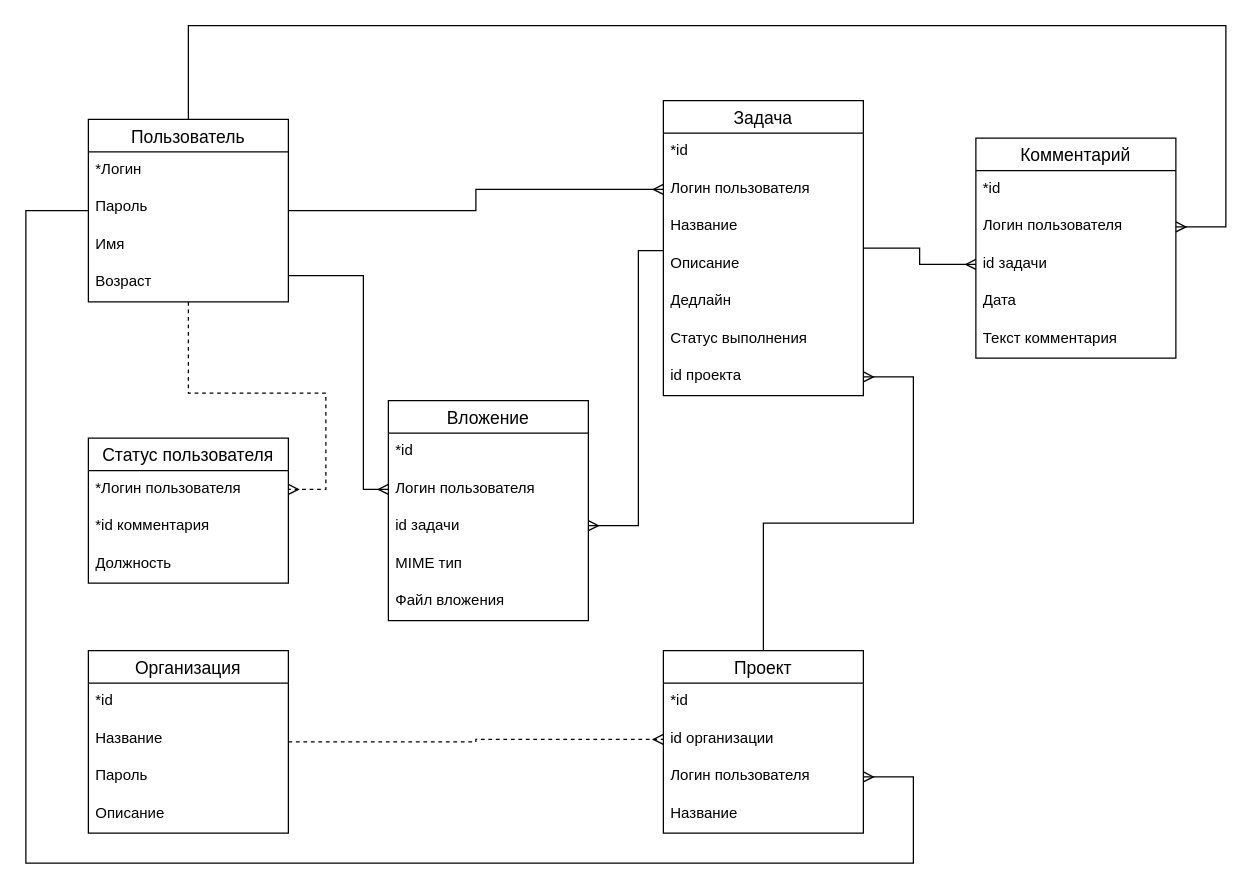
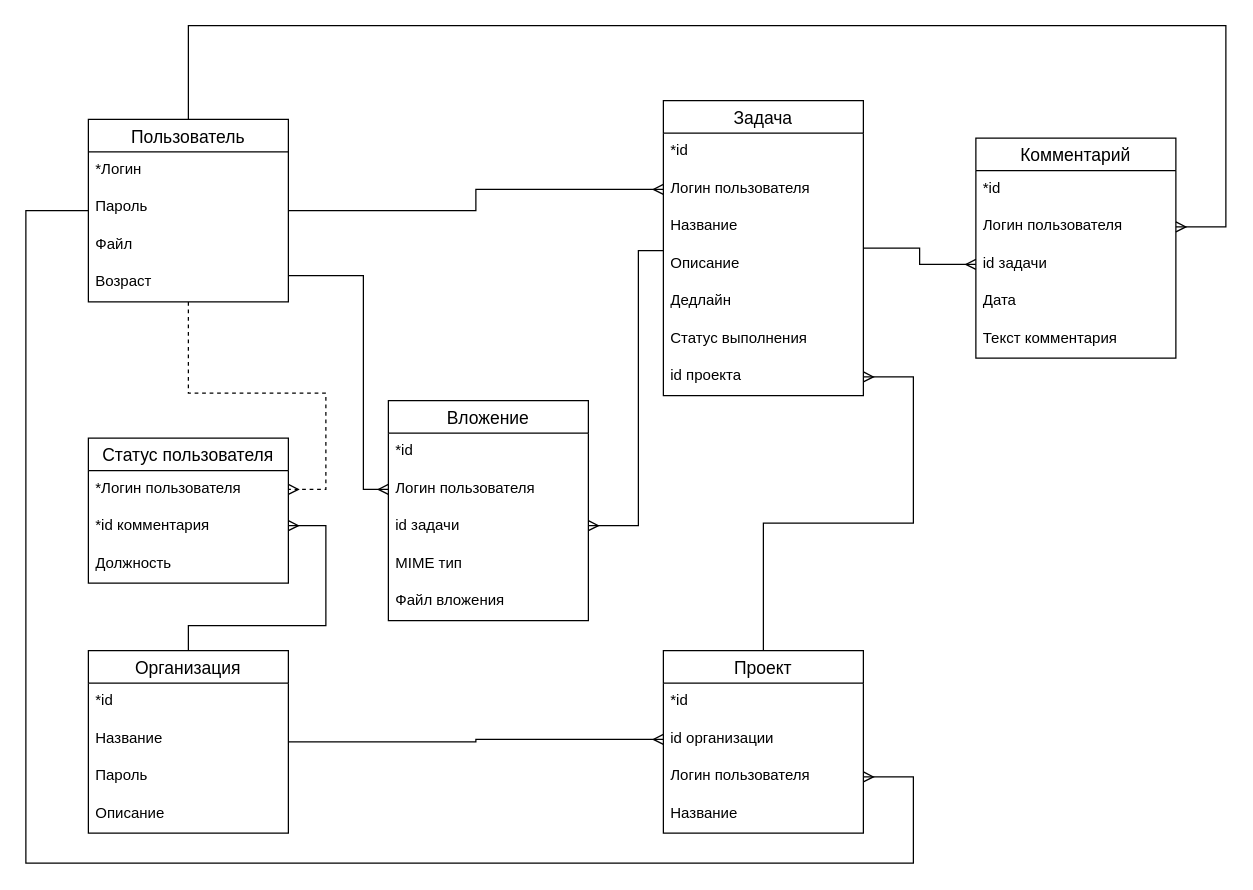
  <mxCell id="0" />
  <mxCell id="1" parent="0" />
  <mxCell id="2" value="Пользователь" style="swimlane;fontStyle=0;childLayout=stackLayout;horizontal=1;startSize=26;horizontalStack=0;resizeParent=1;resizeParentMax=0;resizeLast=0;collapsible=1;marginBottom=0;align=center;fontSize=14;" vertex="1" parent="1"><mxGeometry x="70" y="95" width="160" height="146" as="geometry" /></mxCell>
  <mxCell id="3" value="*Логин" style="text;strokeColor=none;fillColor=none;spacingLeft=4;spacingRight=4;overflow=hidden;rotatable=0;points=[[0,0.5],[1,0.5]];portConstraint=eastwest;fontSize=12;whiteSpace=wrap;html=1;" vertex="1" parent="2"><mxGeometry y="26" width="160" height="30" as="geometry" /></mxCell>
  <mxCell id="4" value="Пароль" style="text;strokeColor=none;fillColor=none;spacingLeft=4;spacingRight=4;overflow=hidden;rotatable=0;points=[[0,0.5],[1,0.5]];portConstraint=eastwest;fontSize=12;whiteSpace=wrap;html=1;" vertex="1" parent="2"><mxGeometry y="56" width="160" height="30" as="geometry" /></mxCell>
- <mxCell id="5" value="Имя" style="text;strokeColor=none;fillColor=none;spacingLeft=4;spacingRight=4;overflow=hidden;rotatable=0;points=[[0,0.5],[1,0.5]];portConstraint=eastwest;fontSize=12;whiteSpace=wrap;html=1;" vertex="1" parent="2"><mxGeometry y="86" width="160" height="30" as="geometry" /></mxCell>
+ <mxCell id="5" value="Файл" style="text;strokeColor=none;fillColor=none;spacingLeft=4;spacingRight=4;overflow=hidden;rotatable=0;points=[[0,0.5],[1,0.5]];portConstraint=eastwest;fontSize=12;whiteSpace=wrap;html=1;" vertex="1" parent="2"><mxGeometry y="86" width="160" height="30" as="geometry" /></mxCell>
  <mxCell id="6" value="Возраст" style="text;strokeColor=none;fillColor=none;spacingLeft=4;spacingRight=4;overflow=hidden;rotatable=0;points=[[0,0.5],[1,0.5]];portConstraint=eastwest;fontSize=12;whiteSpace=wrap;html=1;" vertex="1" parent="2"><mxGeometry y="116" width="160" height="30" as="geometry" /></mxCell>
  <mxCell id="7" value="Организация" style="swimlane;fontStyle=0;childLayout=stackLayout;horizontal=1;startSize=26;horizontalStack=0;resizeParent=1;resizeParentMax=0;resizeLast=0;collapsible=1;marginBottom=0;align=center;fontSize=14;" vertex="1" parent="1"><mxGeometry x="70" y="520" width="160" height="146" as="geometry" /></mxCell>
  <mxCell id="8" value="*id" style="text;strokeColor=none;fillColor=none;spacingLeft=4;spacingRight=4;overflow=hidden;rotatable=0;points=[[0,0.5],[1,0.5]];portConstraint=eastwest;fontSize=12;whiteSpace=wrap;html=1;" vertex="1" parent="7"><mxGeometry y="26" width="160" height="30" as="geometry" /></mxCell>
  <mxCell id="9" value="Название" style="text;strokeColor=none;fillColor=none;spacingLeft=4;spacingRight=4;overflow=hidden;rotatable=0;points=[[0,0.5],[1,0.5]];portConstraint=eastwest;fontSize=12;whiteSpace=wrap;html=1;" vertex="1" parent="7"><mxGeometry y="56" width="160" height="30" as="geometry" /></mxCell>
  <mxCell id="10" value="Пароль" style="text;strokeColor=none;fillColor=none;spacingLeft=4;spacingRight=4;overflow=hidden;rotatable=0;points=[[0,0.5],[1,0.5]];portConstraint=eastwest;fontSize=12;whiteSpace=wrap;html=1;" vertex="1" parent="7"><mxGeometry y="86" width="160" height="30" as="geometry" /></mxCell>
  <mxCell id="11" value="Описание" style="text;strokeColor=none;fillColor=none;spacingLeft=4;spacingRight=4;overflow=hidden;rotatable=0;points=[[0,0.5],[1,0.5]];portConstraint=eastwest;fontSize=12;whiteSpace=wrap;html=1;" vertex="1" parent="7"><mxGeometry y="116" width="160" height="30" as="geometry" /></mxCell>
  <mxCell id="12" value="Задача" style="swimlane;fontStyle=0;childLayout=stackLayout;horizontal=1;startSize=26;horizontalStack=0;resizeParent=1;resizeParentMax=0;resizeLast=0;collapsible=1;marginBottom=0;align=center;fontSize=14;" vertex="1" parent="1"><mxGeometry x="530" y="80" width="160" height="236" as="geometry" /></mxCell>
  <mxCell id="13" value="*id" style="text;strokeColor=none;fillColor=none;spacingLeft=4;spacingRight=4;overflow=hidden;rotatable=0;points=[[0,0.5],[1,0.5]];portConstraint=eastwest;fontSize=12;whiteSpace=wrap;html=1;" vertex="1" parent="12"><mxGeometry y="26" width="160" height="30" as="geometry" /></mxCell>
  <mxCell id="14" value="Логин пользователя" style="text;strokeColor=none;fillColor=none;spacingLeft=4;spacingRight=4;overflow=hidden;rotatable=0;points=[[0,0.5],[1,0.5]];portConstraint=eastwest;fontSize=12;whiteSpace=wrap;html=1;" vertex="1" parent="12"><mxGeometry y="56" width="160" height="30" as="geometry" /></mxCell>
  <mxCell id="15" value="Название" style="text;strokeColor=none;fillColor=none;spacingLeft=4;spacingRight=4;overflow=hidden;rotatable=0;points=[[0,0.5],[1,0.5]];portConstraint=eastwest;fontSize=12;whiteSpace=wrap;html=1;" vertex="1" parent="12"><mxGeometry y="86" width="160" height="30" as="geometry" /></mxCell>
  <mxCell id="16" value="Описание" style="text;strokeColor=none;fillColor=none;spacingLeft=4;spacingRight=4;overflow=hidden;rotatable=0;points=[[0,0.5],[1,0.5]];portConstraint=eastwest;fontSize=12;whiteSpace=wrap;html=1;" vertex="1" parent="12"><mxGeometry y="116" width="160" height="30" as="geometry" /></mxCell>
  <mxCell id="17" value="Дедлайн" style="text;strokeColor=none;fillColor=none;spacingLeft=4;spacingRight=4;overflow=hidden;rotatable=0;points=[[0,0.5],[1,0.5]];portConstraint=eastwest;fontSize=12;whiteSpace=wrap;html=1;" vertex="1" parent="12"><mxGeometry y="146" width="160" height="30" as="geometry" /></mxCell>
  <mxCell id="18" value="Статус выполнения" style="text;strokeColor=none;fillColor=none;spacingLeft=4;spacingRight=4;overflow=hidden;rotatable=0;points=[[0,0.5],[1,0.5]];portConstraint=eastwest;fontSize=12;whiteSpace=wrap;html=1;" vertex="1" parent="12"><mxGeometry y="176" width="160" height="30" as="geometry" /></mxCell>
  <mxCell id="19" value="id проекта" style="text;strokeColor=none;fillColor=none;spacingLeft=4;spacingRight=4;overflow=hidden;rotatable=0;points=[[0,0.5],[1,0.5]];portConstraint=eastwest;fontSize=12;whiteSpace=wrap;html=1;" vertex="1" parent="12"><mxGeometry y="206" width="160" height="30" as="geometry" /></mxCell>
  <mxCell id="20" value="Комментарий" style="swimlane;fontStyle=0;childLayout=stackLayout;horizontal=1;startSize=26;horizontalStack=0;resizeParent=1;resizeParentMax=0;resizeLast=0;collapsible=1;marginBottom=0;align=center;fontSize=14;" vertex="1" parent="1"><mxGeometry x="780" y="110" width="160" height="176" as="geometry" /></mxCell>
  <mxCell id="21" value="*id" style="text;strokeColor=none;fillColor=none;spacingLeft=4;spacingRight=4;overflow=hidden;rotatable=0;points=[[0,0.5],[1,0.5]];portConstraint=eastwest;fontSize=12;whiteSpace=wrap;html=1;" vertex="1" parent="20"><mxGeometry y="26" width="160" height="30" as="geometry" /></mxCell>
  <mxCell id="22" value="Логин пользователя" style="text;strokeColor=none;fillColor=none;spacingLeft=4;spacingRight=4;overflow=hidden;rotatable=0;points=[[0,0.5],[1,0.5]];portConstraint=eastwest;fontSize=12;whiteSpace=wrap;html=1;" vertex="1" parent="20"><mxGeometry y="56" width="160" height="30" as="geometry" /></mxCell>
  <mxCell id="23" value="id задачи" style="text;strokeColor=none;fillColor=none;spacingLeft=4;spacingRight=4;overflow=hidden;rotatable=0;points=[[0,0.5],[1,0.5]];portConstraint=eastwest;fontSize=12;whiteSpace=wrap;html=1;" vertex="1" parent="20"><mxGeometry y="86" width="160" height="30" as="geometry" /></mxCell>
  <mxCell id="24" value="Дата" style="text;strokeColor=none;fillColor=none;spacingLeft=4;spacingRight=4;overflow=hidden;rotatable=0;points=[[0,0.5],[1,0.5]];portConstraint=eastwest;fontSize=12;whiteSpace=wrap;html=1;" vertex="1" parent="20"><mxGeometry y="116" width="160" height="30" as="geometry" /></mxCell>
  <mxCell id="25" value="Текст комментария" style="text;strokeColor=none;fillColor=none;spacingLeft=4;spacingRight=4;overflow=hidden;rotatable=0;points=[[0,0.5],[1,0.5]];portConstraint=eastwest;fontSize=12;whiteSpace=wrap;html=1;" vertex="1" parent="20"><mxGeometry y="146" width="160" height="30" as="geometry" /></mxCell>
  <mxCell id="26" value="Вложение" style="swimlane;fontStyle=0;childLayout=stackLayout;horizontal=1;startSize=26;horizontalStack=0;resizeParent=1;resizeParentMax=0;resizeLast=0;collapsible=1;marginBottom=0;align=center;fontSize=14;" vertex="1" parent="1"><mxGeometry x="310" y="320" width="160" height="176" as="geometry" /></mxCell>
  <mxCell id="27" value="*id" style="text;strokeColor=none;fillColor=none;spacingLeft=4;spacingRight=4;overflow=hidden;rotatable=0;points=[[0,0.5],[1,0.5]];portConstraint=eastwest;fontSize=12;whiteSpace=wrap;html=1;" vertex="1" parent="26"><mxGeometry y="26" width="160" height="30" as="geometry" /></mxCell>
  <mxCell id="28" value="Логин пользователя" style="text;strokeColor=none;fillColor=none;spacingLeft=4;spacingRight=4;overflow=hidden;rotatable=0;points=[[0,0.5],[1,0.5]];portConstraint=eastwest;fontSize=12;whiteSpace=wrap;html=1;" vertex="1" parent="26"><mxGeometry y="56" width="160" height="30" as="geometry" /></mxCell>
  <mxCell id="29" value="id задачи" style="text;strokeColor=none;fillColor=none;spacingLeft=4;spacingRight=4;overflow=hidden;rotatable=0;points=[[0,0.5],[1,0.5]];portConstraint=eastwest;fontSize=12;whiteSpace=wrap;html=1;" vertex="1" parent="26"><mxGeometry y="86" width="160" height="30" as="geometry" /></mxCell>
  <mxCell id="30" value="MIME тип" style="text;strokeColor=none;fillColor=none;spacingLeft=4;spacingRight=4;overflow=hidden;rotatable=0;points=[[0,0.5],[1,0.5]];portConstraint=eastwest;fontSize=12;whiteSpace=wrap;html=1;" vertex="1" parent="26"><mxGeometry y="116" width="160" height="30" as="geometry" /></mxCell>
  <mxCell id="31" value="Файл вложения" style="text;strokeColor=none;fillColor=none;spacingLeft=4;spacingRight=4;overflow=hidden;rotatable=0;points=[[0,0.5],[1,0.5]];portConstraint=eastwest;fontSize=12;whiteSpace=wrap;html=1;" vertex="1" parent="26"><mxGeometry y="146" width="160" height="30" as="geometry" /></mxCell>
  <mxCell id="32" value="Проект" style="swimlane;fontStyle=0;childLayout=stackLayout;horizontal=1;startSize=26;horizontalStack=0;resizeParent=1;resizeParentMax=0;resizeLast=0;collapsible=1;marginBottom=0;align=center;fontSize=14;" vertex="1" parent="1"><mxGeometry x="530" y="520" width="160" height="146" as="geometry" /></mxCell>
  <mxCell id="33" value="*id" style="text;strokeColor=none;fillColor=none;spacingLeft=4;spacingRight=4;overflow=hidden;rotatable=0;points=[[0,0.5],[1,0.5]];portConstraint=eastwest;fontSize=12;whiteSpace=wrap;html=1;" vertex="1" parent="32"><mxGeometry y="26" width="160" height="30" as="geometry" /></mxCell>
  <mxCell id="34" value="id организации" style="text;strokeColor=none;fillColor=none;spacingLeft=4;spacingRight=4;overflow=hidden;rotatable=0;points=[[0,0.5],[1,0.5]];portConstraint=eastwest;fontSize=12;whiteSpace=wrap;html=1;" vertex="1" parent="32"><mxGeometry y="56" width="160" height="30" as="geometry" /></mxCell>
  <mxCell id="35" value="Логин пользователя" style="text;strokeColor=none;fillColor=none;spacingLeft=4;spacingRight=4;overflow=hidden;rotatable=0;points=[[0,0.5],[1,0.5]];portConstraint=eastwest;fontSize=12;whiteSpace=wrap;html=1;" vertex="1" parent="32"><mxGeometry y="86" width="160" height="30" as="geometry" /></mxCell>
  <mxCell id="36" value="Название" style="text;strokeColor=none;fillColor=none;spacingLeft=4;spacingRight=4;overflow=hidden;rotatable=0;points=[[0,0.5],[1,0.5]];portConstraint=eastwest;fontSize=12;whiteSpace=wrap;html=1;" vertex="1" parent="32"><mxGeometry y="116" width="160" height="30" as="geometry" /></mxCell>
- <mxCell id="37" value="" style="edgeStyle=orthogonalEdgeStyle;fontSize=12;html=1;endArrow=ERmany;rounded=0;dashed=1;" edge="1" parent="1" source="7" target="34"><mxGeometry width="100" height="100" relative="1" as="geometry"><mxPoint x="630" y="500" as="sourcePoint" /><mxPoint x="730" y="400" as="targetPoint" /></mxGeometry></mxCell>
+ <mxCell id="37" value="" style="edgeStyle=orthogonalEdgeStyle;fontSize=12;html=1;endArrow=ERmany;rounded=0;" edge="1" parent="1" source="7" target="34"><mxGeometry width="100" height="100" relative="1" as="geometry"><mxPoint x="630" y="500" as="sourcePoint" /><mxPoint x="730" y="400" as="targetPoint" /></mxGeometry></mxCell>
  <mxCell id="38" value="" style="fontSize=12;html=1;endArrow=ERmany;rounded=0;edgeStyle=orthogonalEdgeStyle;" edge="1" parent="1" source="32" target="19"><mxGeometry width="100" height="100" relative="1" as="geometry"><mxPoint x="670" y="360" as="sourcePoint" /><mxPoint x="770" y="260" as="targetPoint" /><Array as="points"><mxPoint x="610" y="418" /><mxPoint x="730" y="418" /><mxPoint x="730" y="301" /></Array></mxGeometry></mxCell>
  <mxCell id="39" value="" style="edgeStyle=orthogonalEdgeStyle;fontSize=12;html=1;endArrow=ERmany;rounded=0;" edge="1" parent="1" source="12" target="23"><mxGeometry width="100" height="100" relative="1" as="geometry"><mxPoint x="670" y="360" as="sourcePoint" /><mxPoint x="770" y="260" as="targetPoint" /></mxGeometry></mxCell>
  <mxCell id="40" value="" style="edgeStyle=orthogonalEdgeStyle;fontSize=12;html=1;endArrow=ERmany;rounded=0;" edge="1" parent="1" source="2" target="35"><mxGeometry width="100" height="100" relative="1" as="geometry"><mxPoint x="10" y="420" as="sourcePoint" /><mxPoint x="110" y="320" as="targetPoint" /><Array as="points"><mxPoint x="20" y="168" /><mxPoint x="20" y="690" /><mxPoint x="730" y="690" /><mxPoint x="730" y="621" /></Array></mxGeometry></mxCell>
  <mxCell id="41" value="" style="edgeStyle=orthogonalEdgeStyle;fontSize=12;html=1;endArrow=ERmany;rounded=0;" edge="1" parent="1" source="2" target="22"><mxGeometry width="100" height="100" relative="1" as="geometry"><mxPoint x="430" y="80" as="sourcePoint" /><mxPoint x="530" y="-20" as="targetPoint" /><Array as="points"><mxPoint x="150" y="20" /><mxPoint x="980" y="20" /><mxPoint x="980" y="181" /></Array></mxGeometry></mxCell>
  <mxCell id="42" value="" style="edgeStyle=orthogonalEdgeStyle;fontSize=12;html=1;endArrow=ERmany;rounded=0;" edge="1" parent="1" source="2" target="14"><mxGeometry width="100" height="100" relative="1" as="geometry"><mxPoint x="390" y="360" as="sourcePoint" /><mxPoint x="300" y="168" as="targetPoint" /></mxGeometry></mxCell>
  <mxCell id="43" value="" style="edgeStyle=orthogonalEdgeStyle;fontSize=12;html=1;endArrow=ERmany;startArrow=none;rounded=0;startFill=0;" edge="1" parent="1" source="12" target="29"><mxGeometry width="100" height="100" relative="1" as="geometry"><mxPoint x="390" y="350" as="sourcePoint" /><mxPoint x="490" y="250" as="targetPoint" /><Array as="points"><mxPoint x="510" y="200" /><mxPoint x="510" y="420" /></Array></mxGeometry></mxCell>
  <mxCell id="44" value="Статус пользователя" style="swimlane;fontStyle=0;childLayout=stackLayout;horizontal=1;startSize=26;horizontalStack=0;resizeParent=1;resizeParentMax=0;resizeLast=0;collapsible=1;marginBottom=0;align=center;fontSize=14;" vertex="1" parent="1"><mxGeometry x="70" y="350" width="160" height="116" as="geometry" /></mxCell>
  <mxCell id="45" value="*Логин пользователя" style="text;strokeColor=none;fillColor=none;spacingLeft=4;spacingRight=4;overflow=hidden;rotatable=0;points=[[0,0.5],[1,0.5]];portConstraint=eastwest;fontSize=12;whiteSpace=wrap;html=1;" vertex="1" parent="44"><mxGeometry y="26" width="160" height="30" as="geometry" /></mxCell>
  <mxCell id="46" value="*id комментария" style="text;strokeColor=none;fillColor=none;spacingLeft=4;spacingRight=4;overflow=hidden;rotatable=0;points=[[0,0.5],[1,0.5]];portConstraint=eastwest;fontSize=12;whiteSpace=wrap;html=1;" vertex="1" parent="44"><mxGeometry y="56" width="160" height="30" as="geometry" /></mxCell>
  <mxCell id="47" value="Должность" style="text;strokeColor=none;fillColor=none;spacingLeft=4;spacingRight=4;overflow=hidden;rotatable=0;points=[[0,0.5],[1,0.5]];portConstraint=eastwest;fontSize=12;whiteSpace=wrap;html=1;" vertex="1" parent="44"><mxGeometry y="86" width="160" height="30" as="geometry" /></mxCell>
+ <mxCell id="48" value="" style="edgeStyle=orthogonalEdgeStyle;fontSize=12;html=1;endArrow=ERmany;rounded=0;" edge="1" parent="1" source="7" target="46"><mxGeometry width="100" height="100" relative="1" as="geometry"><mxPoint x="390" y="450" as="sourcePoint" /><mxPoint x="490" y="350" as="targetPoint" /><Array as="points"><mxPoint x="150" y="500" /><mxPoint x="260" y="500" /><mxPoint x="260" y="420" /></Array></mxGeometry></mxCell>
  <mxCell id="49" value="" style="edgeStyle=orthogonalEdgeStyle;fontSize=12;html=1;endArrow=ERmany;rounded=0;dashed=1;" edge="1" parent="1" source="2" target="45"><mxGeometry width="100" height="100" relative="1" as="geometry"><mxPoint x="310" y="400" as="sourcePoint" /><mxPoint x="410" y="300" as="targetPoint" /><Array as="points"><mxPoint x="150" y="314" /><mxPoint x="260" y="314" /><mxPoint x="260" y="391" /></Array></mxGeometry></mxCell>
  <mxCell id="50" value="" style="edgeStyle=orthogonalEdgeStyle;fontSize=12;html=1;endArrow=ERmany;rounded=0;" edge="1" parent="1" source="2" target="28"><mxGeometry width="100" height="100" relative="1" as="geometry"><mxPoint x="470" y="420" as="sourcePoint" /><mxPoint x="570" y="320" as="targetPoint" /><Array as="points"><mxPoint x="290" y="220" /><mxPoint x="290" y="391" /></Array></mxGeometry></mxCell>
